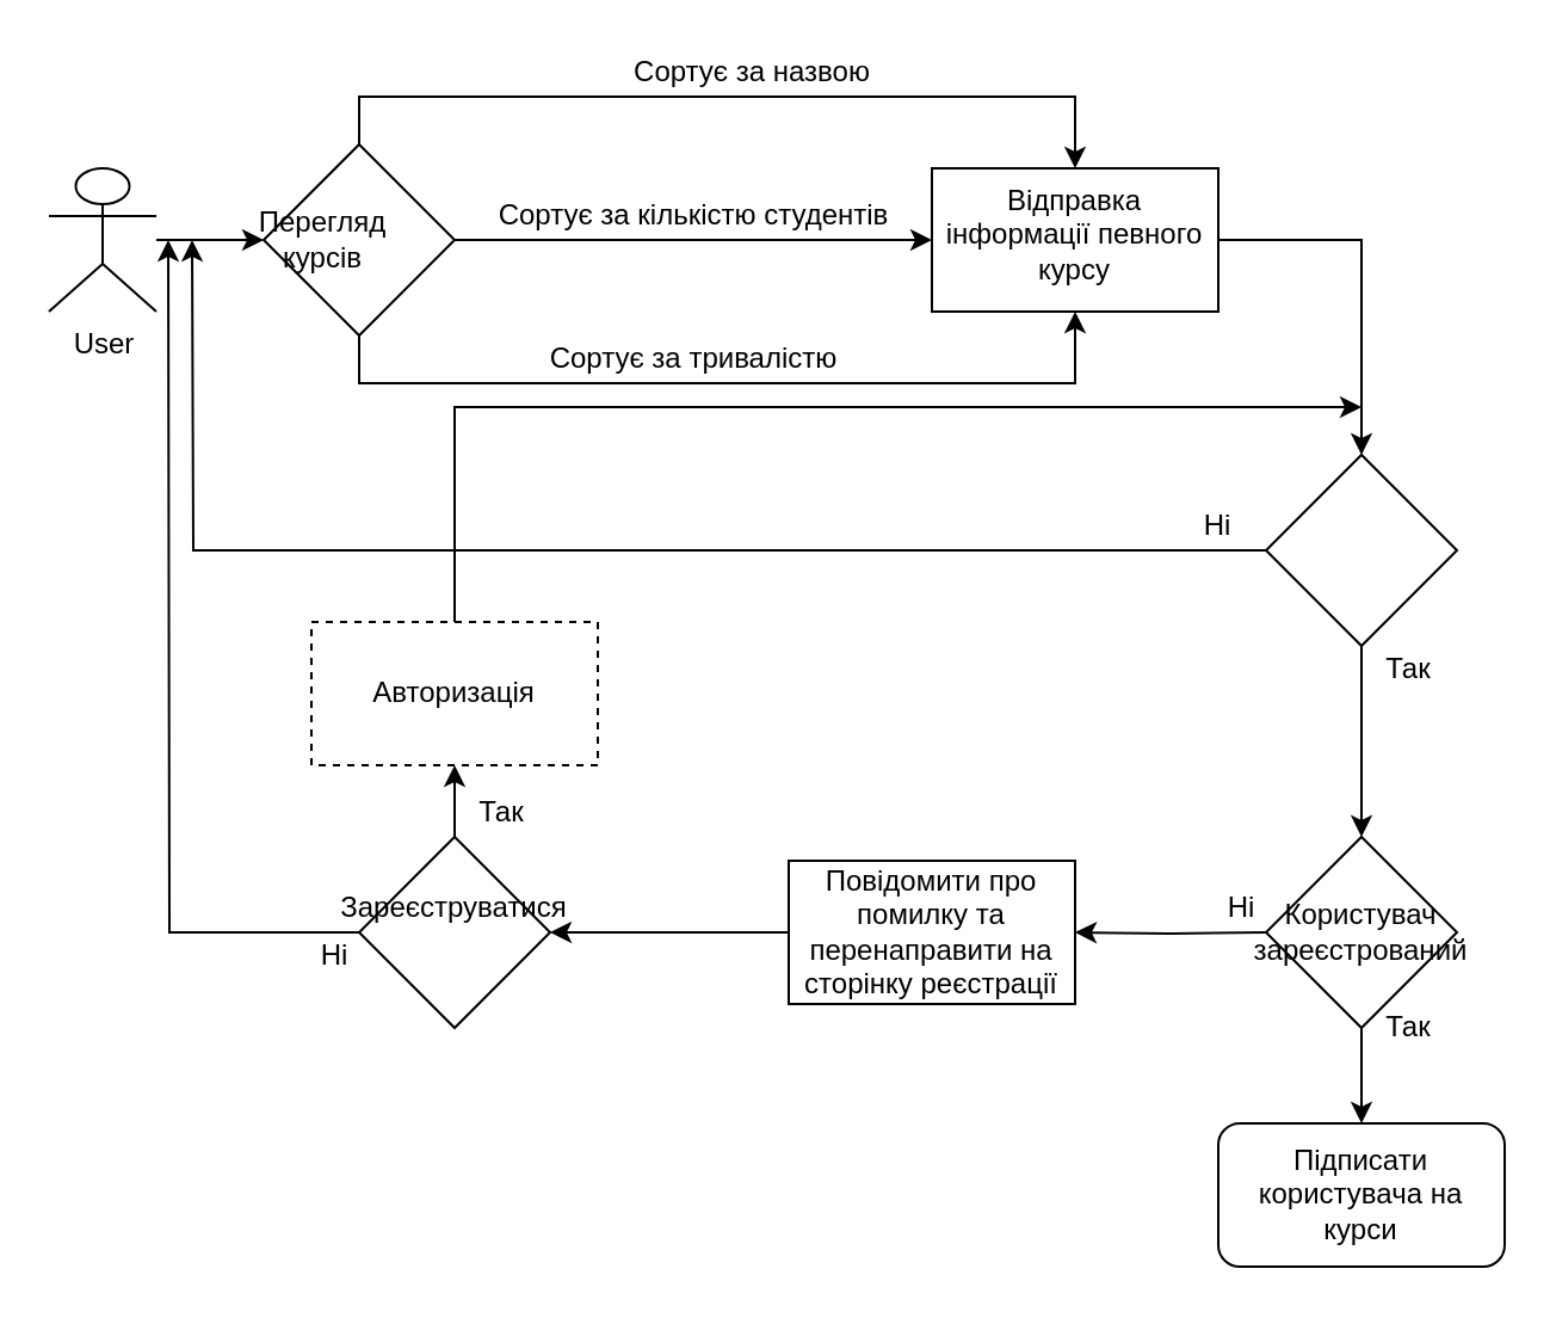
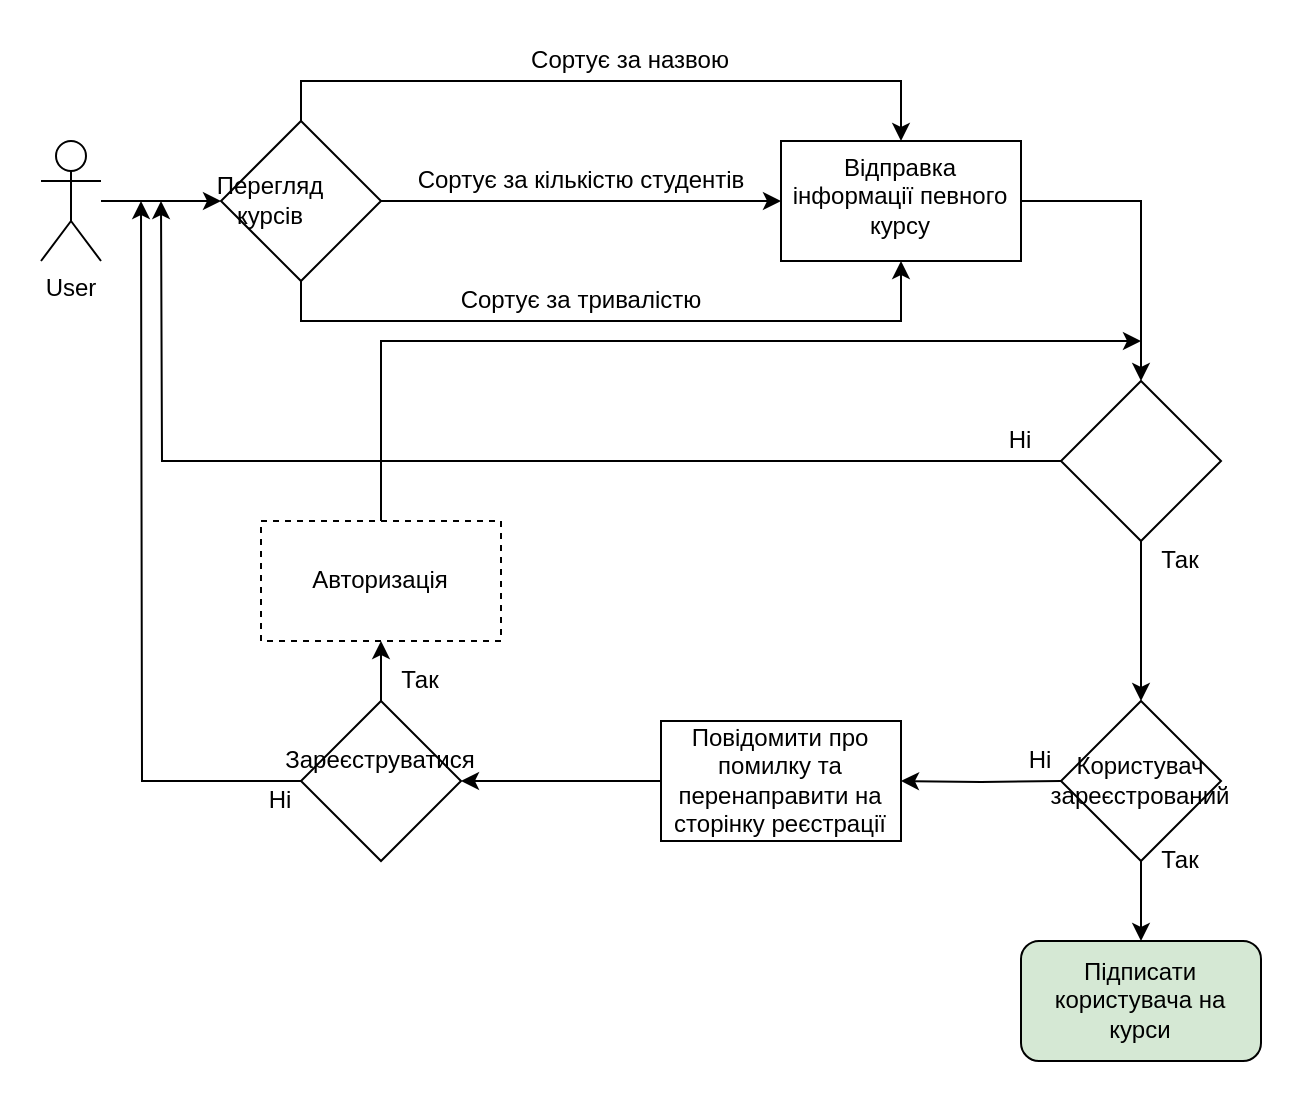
  <mxCell id="0" />
  <mxCell id="1" parent="0" />
  <mxCell id="2" value="" style="edgeStyle=orthogonalEdgeStyle;rounded=0;orthogonalLoop=1;jettySize=auto;html=1;" edge="1" parent="1" source="3" target="7"><mxGeometry relative="1" as="geometry" /></mxCell>
- <mxCell id="3" value="User" style="shape=umlActor;verticalLabelPosition=bottom;verticalAlign=top;html=1;outlineConnect=0;" vertex="1" parent="1"><mxGeometry x="20" y="70" width="45" height="60" as="geometry" /></mxCell>
+ <mxCell id="3" value="User" style="shape=umlActor;verticalLabelPosition=bottom;verticalAlign=top;html=1;outlineConnect=0;" vertex="1" parent="1"><mxGeometry x="20" y="70" width="30" height="60" as="geometry" /></mxCell>
  <mxCell id="4" value="" style="edgeStyle=orthogonalEdgeStyle;rounded=0;orthogonalLoop=1;jettySize=auto;html=1;" edge="1" parent="1" source="7" target="9"><mxGeometry relative="1" as="geometry" /></mxCell>
  <mxCell id="5" style="edgeStyle=orthogonalEdgeStyle;rounded=0;orthogonalLoop=1;jettySize=auto;html=1;exitX=0.5;exitY=0;exitDx=0;exitDy=0;entryX=0.5;entryY=0;entryDx=0;entryDy=0;" edge="1" parent="1" source="7" target="9"><mxGeometry relative="1" as="geometry" /></mxCell>
  <mxCell id="6" style="edgeStyle=orthogonalEdgeStyle;rounded=0;orthogonalLoop=1;jettySize=auto;html=1;exitX=0.5;exitY=1;exitDx=0;exitDy=0;entryX=0.5;entryY=1;entryDx=0;entryDy=0;" edge="1" parent="1" source="7" target="9"><mxGeometry relative="1" as="geometry" /></mxCell>
  <mxCell id="7" value="" style="rhombus;whiteSpace=wrap;html=1;verticalAlign=top;" vertex="1" parent="1"><mxGeometry x="110" y="60" width="80" height="80" as="geometry" /></mxCell>
  <mxCell id="8" value="" style="edgeStyle=orthogonalEdgeStyle;rounded=0;orthogonalLoop=1;jettySize=auto;html=1;" edge="1" parent="1" source="9" target="16"><mxGeometry relative="1" as="geometry" /></mxCell>
  <mxCell id="9" value="Відправка інформації певного курсу" style="whiteSpace=wrap;html=1;verticalAlign=top;" vertex="1" parent="1"><mxGeometry x="390" y="70" width="120" height="60" as="geometry" /></mxCell>
  <mxCell id="10" value="Сортує за назвою" style="text;html=1;strokeColor=none;fillColor=none;align=center;verticalAlign=middle;whiteSpace=wrap;rounded=0;" vertex="1" parent="1"><mxGeometry x="250" y="20" width="130" height="20" as="geometry" /></mxCell>
  <mxCell id="11" value="Сортує за кількістю студентів" style="text;html=1;align=center;verticalAlign=middle;resizable=0;points=[];autosize=1;" vertex="1" parent="1"><mxGeometry x="200" y="80" width="180" height="20" as="geometry" /></mxCell>
  <mxCell id="12" value="Сортує за тривалістю" style="text;html=1;align=center;verticalAlign=middle;resizable=0;points=[];autosize=1;" vertex="1" parent="1"><mxGeometry x="220" y="140" width="140" height="20" as="geometry" /></mxCell>
  <mxCell id="13" value="Перегляд курсів" style="text;html=1;strokeColor=none;fillColor=none;align=center;verticalAlign=middle;whiteSpace=wrap;rounded=0;" vertex="1" parent="1"><mxGeometry x="115" y="90" width="40" height="20" as="geometry" /></mxCell>
  <mxCell id="14" style="edgeStyle=orthogonalEdgeStyle;rounded=0;orthogonalLoop=1;jettySize=auto;html=1;exitX=0;exitY=0.5;exitDx=0;exitDy=0;" edge="1" parent="1" source="16"><mxGeometry relative="1" as="geometry"><mxPoint x="80" y="100" as="targetPoint" /></mxGeometry></mxCell>
  <mxCell id="15" value="" style="edgeStyle=orthogonalEdgeStyle;rounded=0;orthogonalLoop=1;jettySize=auto;html=1;" edge="1" parent="1" source="16" target="19"><mxGeometry relative="1" as="geometry" /></mxCell>
  <mxCell id="16" value="" style="rhombus;whiteSpace=wrap;html=1;verticalAlign=top;" vertex="1" parent="1"><mxGeometry x="530" y="190" width="80" height="80" as="geometry" /></mxCell>
  <mxCell id="17" value="Ні" style="text;html=1;strokeColor=none;fillColor=none;align=center;verticalAlign=middle;whiteSpace=wrap;rounded=0;" vertex="1" parent="1"><mxGeometry x="490" y="210" width="40" height="20" as="geometry" /></mxCell>
  <mxCell id="18" style="edgeStyle=orthogonalEdgeStyle;rounded=0;orthogonalLoop=1;jettySize=auto;html=1;exitX=0.5;exitY=1;exitDx=0;exitDy=0;entryX=0.5;entryY=0;entryDx=0;entryDy=0;" edge="1" parent="1" source="19" target="33"><mxGeometry relative="1" as="geometry" /></mxCell>
  <mxCell id="19" value="" style="rhombus;whiteSpace=wrap;html=1;verticalAlign=top;" vertex="1" parent="1"><mxGeometry x="530" y="350" width="80" height="80" as="geometry" /></mxCell>
  <mxCell id="20" value="Так" style="text;html=1;strokeColor=none;fillColor=none;align=center;verticalAlign=middle;whiteSpace=wrap;rounded=0;" vertex="1" parent="1"><mxGeometry x="570" y="270" width="40" height="20" as="geometry" /></mxCell>
  <mxCell id="21" value="" style="edgeStyle=orthogonalEdgeStyle;rounded=0;orthogonalLoop=1;jettySize=auto;html=1;" edge="1" parent="1" target="24"><mxGeometry relative="1" as="geometry"><mxPoint x="530" y="390" as="sourcePoint" /></mxGeometry></mxCell>
  <mxCell id="22" value="Користувач зареєстрований" style="text;html=1;strokeColor=none;fillColor=none;align=center;verticalAlign=middle;whiteSpace=wrap;rounded=0;" vertex="1" parent="1"><mxGeometry x="550" y="380" width="40" height="20" as="geometry" /></mxCell>
  <mxCell id="23" value="" style="edgeStyle=orthogonalEdgeStyle;rounded=0;orthogonalLoop=1;jettySize=auto;html=1;" edge="1" parent="1" source="24" target="27"><mxGeometry relative="1" as="geometry" /></mxCell>
  <mxCell id="24" value="Повідомити про помилку та перенаправити на сторінку реєстрації" style="whiteSpace=wrap;html=1;" vertex="1" parent="1"><mxGeometry x="330" y="360" width="120" height="60" as="geometry" /></mxCell>
  <mxCell id="25" style="edgeStyle=orthogonalEdgeStyle;rounded=0;orthogonalLoop=1;jettySize=auto;html=1;exitX=0;exitY=0.5;exitDx=0;exitDy=0;" edge="1" parent="1" source="27"><mxGeometry relative="1" as="geometry"><mxPoint x="70" y="100" as="targetPoint" /></mxGeometry></mxCell>
  <mxCell id="26" value="" style="edgeStyle=orthogonalEdgeStyle;rounded=0;orthogonalLoop=1;jettySize=auto;html=1;" edge="1" parent="1" source="27" target="35"><mxGeometry relative="1" as="geometry" /></mxCell>
  <mxCell id="27" value="" style="rhombus;whiteSpace=wrap;html=1;" vertex="1" parent="1"><mxGeometry x="150" y="350" width="80" height="80" as="geometry" /></mxCell>
  <mxCell id="28" value="Ні" style="text;html=1;strokeColor=none;fillColor=none;align=center;verticalAlign=middle;whiteSpace=wrap;rounded=0;" vertex="1" parent="1"><mxGeometry x="500" y="370" width="40" height="20" as="geometry" /></mxCell>
  <mxCell id="29" value="Так" style="text;html=1;strokeColor=none;fillColor=none;align=center;verticalAlign=middle;whiteSpace=wrap;rounded=0;" vertex="1" parent="1"><mxGeometry x="570" y="420" width="40" height="20" as="geometry" /></mxCell>
  <mxCell id="30" value="Зареєструватися" style="text;html=1;strokeColor=none;fillColor=none;align=center;verticalAlign=middle;whiteSpace=wrap;rounded=0;" vertex="1" parent="1"><mxGeometry x="170" y="370" width="40" height="20" as="geometry" /></mxCell>
  <mxCell id="31" value="Ні" style="text;html=1;strokeColor=none;fillColor=none;align=center;verticalAlign=middle;whiteSpace=wrap;rounded=0;" vertex="1" parent="1"><mxGeometry x="120" y="390" width="40" height="20" as="geometry" /></mxCell>
  <mxCell id="32" value="Так" style="text;html=1;strokeColor=none;fillColor=none;align=center;verticalAlign=middle;whiteSpace=wrap;rounded=0;" vertex="1" parent="1"><mxGeometry x="190" y="330" width="40" height="20" as="geometry" /></mxCell>
- <mxCell id="33" value="Підписати користувача на курси" style="rounded=1;whiteSpace=wrap;html=1;" vertex="1" parent="1"><mxGeometry x="510" y="470" width="120" height="60" as="geometry" /></mxCell>
+ <mxCell id="33" value="Підписати користувача на курси" style="rounded=1;whiteSpace=wrap;html=1;fillColor=#d5e8d4;" vertex="1" parent="1"><mxGeometry x="510" y="470" width="120" height="60" as="geometry" /></mxCell>
  <mxCell id="34" style="edgeStyle=orthogonalEdgeStyle;rounded=0;orthogonalLoop=1;jettySize=auto;html=1;exitX=0.5;exitY=0;exitDx=0;exitDy=0;" edge="1" parent="1" source="35"><mxGeometry relative="1" as="geometry"><mxPoint x="570" y="170" as="targetPoint" /><Array as="points"><mxPoint x="190" y="190" /><mxPoint x="190" y="190" /></Array></mxGeometry></mxCell>
  <mxCell id="35" value="Авторизація" style="whiteSpace=wrap;html=1;dashed=1;" vertex="1" parent="1"><mxGeometry x="130" y="260" width="120" height="60" as="geometry" /></mxCell>
